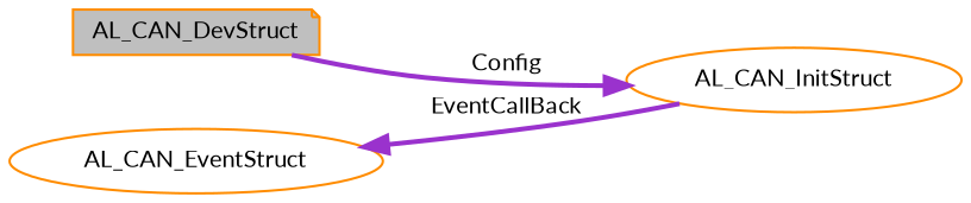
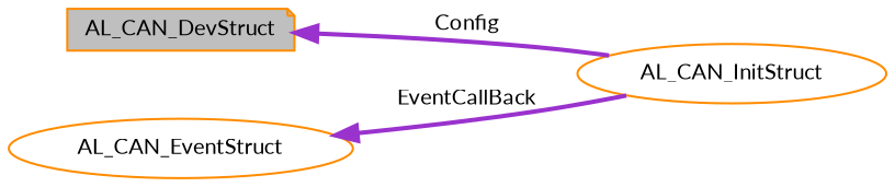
  digraph {
    fontname=Lato
    rankdir=LR
    node [color=darkorange fillcolor=white fontname=Lato fontsize=10 shape=ellipse style=filled]
    edge [color=darkorchid3 dir=back fontname=Lato fontsize=10 labelfontname=Helvetica labelfontsize=10 style=bold]
    n1 [fillcolor=grey75 fontcolor=black height=0.2 label=AL_CAN_DevStruct shape=note width=0.4]
    n2 [height=0.2 label=AL_CAN_EventStruct width=0.4]
    n3 [height=0.2 label=AL_CAN_InitStruct width=0.4]
    n2 -> n3 [label=" EventCallBack"]
-   n3 -> n1 [label=" Config"]
+   n1 -> n3 [label=" Config"]
  }
